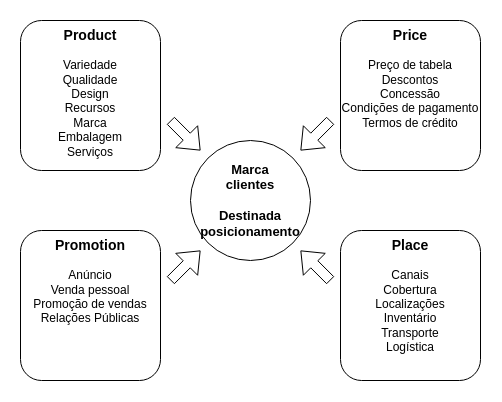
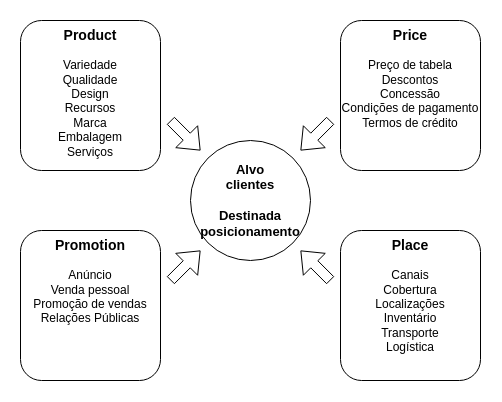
  <mxCell id="0" />
  <mxCell id="1" parent="0" />
  <mxCell id="2" value="&lt;div&gt;&lt;font style=&quot;font-size: 14px&quot;&gt;&lt;b&gt;Product&lt;/b&gt;&lt;/font&gt;&lt;/div&gt;&lt;div&gt;&lt;br&gt;&lt;/div&gt;&lt;div&gt;&lt;div&gt;Variedade&lt;/div&gt;&lt;div&gt;Qualidade&lt;/div&gt;&lt;div&gt;Design&lt;/div&gt;&lt;div&gt;Recursos&lt;/div&gt;&lt;div&gt;Marca&lt;/div&gt;&lt;div&gt;Embalagem&lt;/div&gt;&lt;div&gt;Serviços&lt;/div&gt;&lt;/div&gt;" style="rounded=1;whiteSpace=wrap;html=1;verticalAlign=top;" vertex="1" parent="1"><mxGeometry x="20" y="20" width="140" height="150" as="geometry" /></mxCell>
  <mxCell id="3" value="&lt;div&gt;&lt;b&gt;&lt;font style=&quot;font-size: 14px&quot;&gt;Place&lt;/font&gt;&lt;/b&gt;&lt;/div&gt;&lt;div&gt;&lt;br&gt;&lt;/div&gt;&lt;div&gt;&lt;div&gt;Canais&lt;/div&gt;&lt;div&gt;Cobertura&lt;/div&gt;&lt;div&gt;Localizações&lt;/div&gt;&lt;div&gt;Inventário&lt;/div&gt;&lt;div&gt;Transporte&lt;/div&gt;&lt;div&gt;Logística&lt;/div&gt;&lt;/div&gt;" style="rounded=1;whiteSpace=wrap;html=1;verticalAlign=top;" vertex="1" parent="1"><mxGeometry x="340" y="230" width="140" height="150" as="geometry" /></mxCell>
  <mxCell id="4" value="&lt;div style=&quot;font-size: 14px&quot;&gt;&lt;font style=&quot;font-size: 14px&quot;&gt;&lt;b&gt;Promotion&lt;/b&gt;&lt;/font&gt;&lt;/div&gt;&lt;div&gt;&lt;font style=&quot;font-size: 12px&quot;&gt;&lt;br&gt;&lt;/font&gt;&lt;/div&gt;&lt;div&gt;&lt;div&gt;Anúncio&lt;/div&gt;&lt;div&gt;Venda pessoal&lt;/div&gt;&lt;div&gt;Promoção de vendas&lt;/div&gt;&lt;div&gt;Relações Públicas&lt;/div&gt;&lt;/div&gt;" style="rounded=1;whiteSpace=wrap;html=1;verticalAlign=top;" vertex="1" parent="1"><mxGeometry x="20" y="230" width="140" height="150" as="geometry" /></mxCell>
  <mxCell id="5" value="&lt;div&gt;&lt;font style=&quot;font-size: 14px&quot;&gt;&lt;b&gt;Price&lt;/b&gt;&lt;/font&gt;&lt;/div&gt;&lt;div&gt;&lt;br&gt;&lt;/div&gt;&lt;div&gt;&lt;div&gt;Preço de tabela&lt;/div&gt;&lt;div&gt;Descontos&lt;/div&gt;&lt;div&gt;Concessão&lt;/div&gt;&lt;div&gt;Condições de pagamento&lt;/div&gt;&lt;div&gt;Termos de crédito&lt;/div&gt;&lt;/div&gt;" style="rounded=1;whiteSpace=wrap;html=1;verticalAlign=top;" vertex="1" parent="1"><mxGeometry x="340" y="20" width="140" height="150" as="geometry" /></mxCell>
- <mxCell id="6" value="&lt;div&gt;Marca&lt;/div&gt;&lt;div&gt;clientes&lt;/div&gt;&lt;div&gt;&lt;br&gt;&lt;/div&gt;&lt;div&gt;Destinada&lt;/div&gt;&lt;div&gt;posicionamento&lt;/div&gt;" style="ellipse;whiteSpace=wrap;html=1;aspect=fixed;verticalAlign=middle;fontSize=13;fontStyle=1" vertex="1" parent="1"><mxGeometry x="190" y="140" width="120" height="120" as="geometry" /></mxCell>
+ <mxCell id="6" value="&lt;div&gt;Alvo&lt;/div&gt;&lt;div&gt;clientes&lt;/div&gt;&lt;div&gt;&lt;br&gt;&lt;/div&gt;&lt;div&gt;Destinada&lt;/div&gt;&lt;div&gt;posicionamento&lt;/div&gt;" style="ellipse;whiteSpace=wrap;html=1;aspect=fixed;verticalAlign=middle;fontSize=13;fontStyle=1" vertex="1" parent="1"><mxGeometry x="190" y="140" width="120" height="120" as="geometry" /></mxCell>
  <mxCell id="7" value="" style="shape=flexArrow;endArrow=classic;html=1;fontSize=13;" edge="1" parent="1"><mxGeometry width="50" height="50" relative="1" as="geometry"><mxPoint x="170" y="280" as="sourcePoint" /><mxPoint x="200" y="250" as="targetPoint" /></mxGeometry></mxCell>
  <mxCell id="8" value="" style="shape=flexArrow;endArrow=classic;html=1;fontSize=13;" edge="1" parent="1"><mxGeometry width="50" height="50" relative="1" as="geometry"><mxPoint x="170" y="120" as="sourcePoint" /><mxPoint x="200" y="150" as="targetPoint" /></mxGeometry></mxCell>
  <mxCell id="9" value="" style="shape=flexArrow;endArrow=classic;html=1;fontSize=13;" edge="1" parent="1"><mxGeometry width="50" height="50" relative="1" as="geometry"><mxPoint x="330" y="280" as="sourcePoint" /><mxPoint x="300" y="250" as="targetPoint" /></mxGeometry></mxCell>
  <mxCell id="10" value="" style="shape=flexArrow;endArrow=classic;html=1;fontSize=13;" edge="1" parent="1"><mxGeometry width="50" height="50" relative="1" as="geometry"><mxPoint x="330" y="120" as="sourcePoint" /><mxPoint x="300" y="150" as="targetPoint" /></mxGeometry></mxCell>
